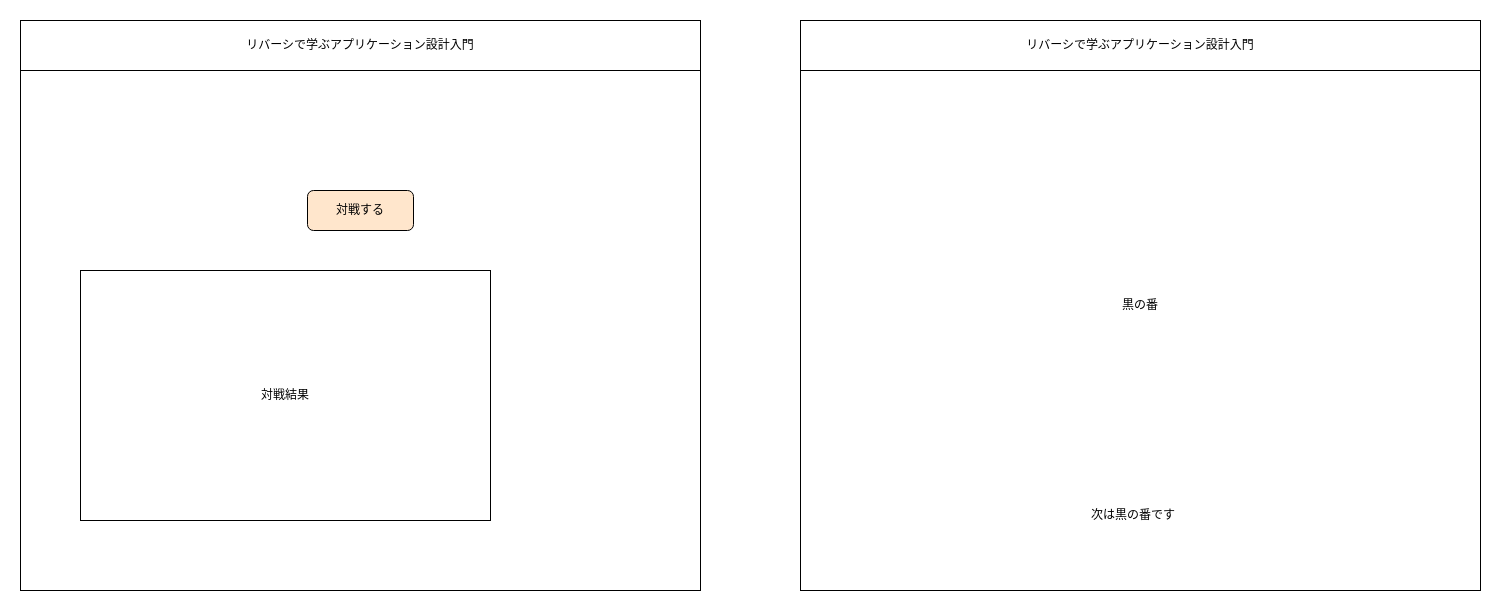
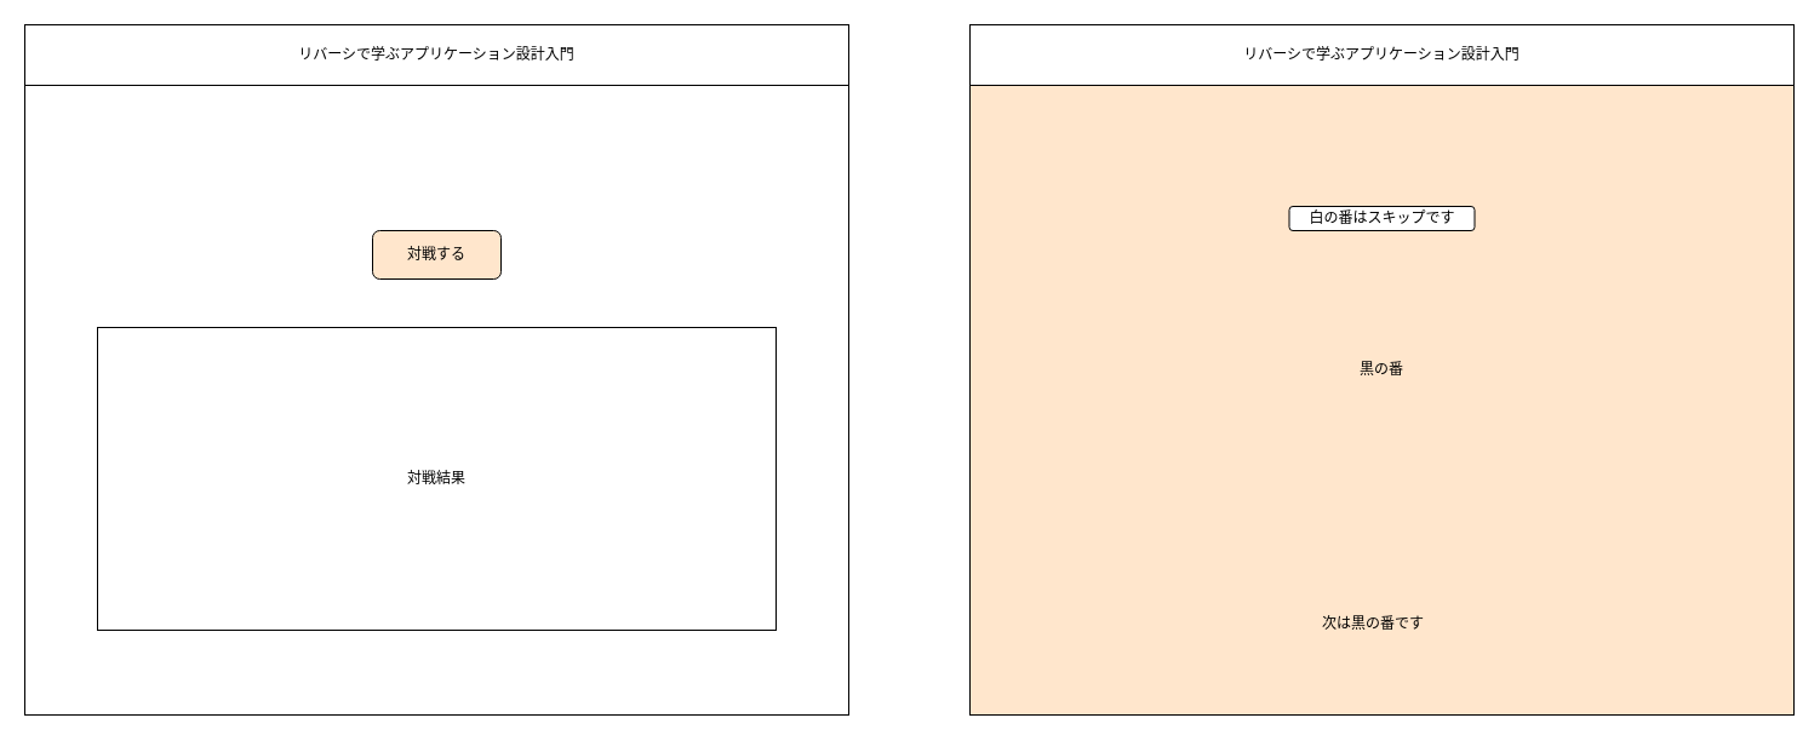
  <mxCell id="0" />
  <mxCell id="1" parent="0" />
  <mxCell id="2" value="" style="rounded=0;whiteSpace=wrap;html=1;" vertex="1" parent="1"><mxGeometry x="20" y="20" width="680" height="570" as="geometry" /></mxCell>
  <mxCell id="3" value="リバーシで学ぶアプリケーション設計入門" style="rounded=0;whiteSpace=wrap;html=1;" vertex="1" parent="1"><mxGeometry x="20" y="20" width="680" height="50" as="geometry" /></mxCell>
  <mxCell id="4" value="対戦する" style="rounded=1;whiteSpace=wrap;html=1;fillColor=#ffe6cc;" vertex="1" parent="1"><mxGeometry x="307" y="190" width="106" height="40" as="geometry" /></mxCell>
- <mxCell id="5" value="対戦結果" style="rounded=0;whiteSpace=wrap;html=1;" vertex="1" parent="1"><mxGeometry x="80" y="270" width="410" height="250" as="geometry" /></mxCell>
- <mxCell id="6" value="黒の番" style="rounded=0;whiteSpace=wrap;html=1;" vertex="1" parent="1"><mxGeometry x="800" y="20" width="680" height="570" as="geometry" /></mxCell>
+ <mxCell id="5" value="対戦結果" style="rounded=0;whiteSpace=wrap;html=1;" vertex="1" parent="1"><mxGeometry x="80" y="270" width="560" height="250" as="geometry" /></mxCell>
+ <mxCell id="6" value="黒の番" style="rounded=0;whiteSpace=wrap;html=1;fillColor=#ffe6cc;" vertex="1" parent="1"><mxGeometry x="800" y="20" width="680" height="570" as="geometry" /></mxCell>
  <mxCell id="7" value="リバーシで学ぶアプリケーション設計入門" style="rounded=0;whiteSpace=wrap;html=1;" vertex="1" parent="1"><mxGeometry x="800" y="20" width="680" height="50" as="geometry" /></mxCell>
+ <mxCell id="8" value="白の番はスキップです" style="rounded=1;whiteSpace=wrap;html=1;" vertex="1" parent="1"><mxGeometry x="1063.5" y="170" width="153" height="20" as="geometry" /></mxCell>
  <mxCell id="9" value="次は黒の番です" style="text;strokeColor=none;fillColor=none;align=left;verticalAlign=middle;spacingLeft=4;spacingRight=4;overflow=hidden;points=[[0,0.5],[1,0.5]];portConstraint=eastwest;rotatable=0;whiteSpace=wrap;html=1;" vertex="1" parent="1"><mxGeometry x="1085" y="500" width="110" height="30" as="geometry" /></mxCell>
